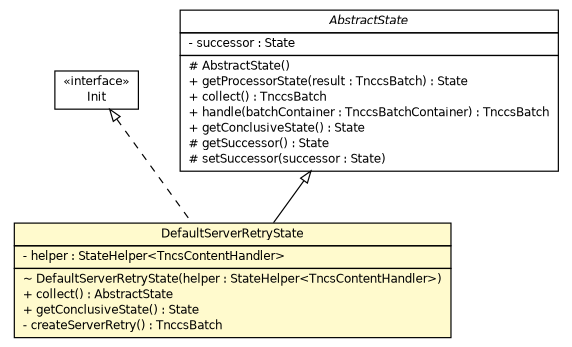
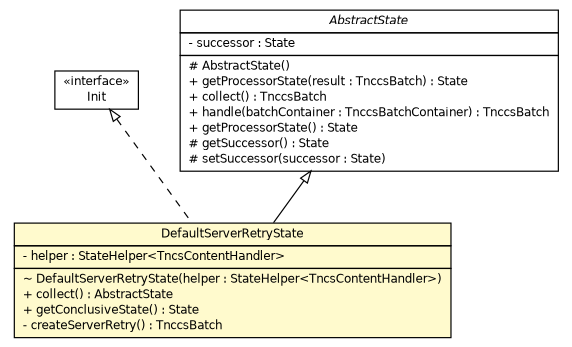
  digraph {
    nodesep=0.25
    ranksep=0.5
    node [fontcolor=black fontname=Helvetica fontsize=10.0 shape=plaintext]
    edge [arrowtail=empty dir=back fontname=Helvetica fontsize=10 headport=p labelfontname=Helvetica labelfontsize=10 tailport=p]
    n1 [label=<<table title="de.hsbremen.tc.tnc.tnccs.session.statemachine.Init" border="0" cellborder="1" cellspacing="0" cellpadding="2" port="p" href="../Init.html"> 		<tr><td><table border="0" cellspacing="0" cellpadding="1"> <tr><td align="center" balign="center"> &#171;interface&#187; </td></tr> <tr><td align="center" balign="center"> Init </td></tr> 		</table></td></tr> 		</table>>]
    n2 [label=<<table title="de.hsbremen.tc.tnc.tnccs.session.statemachine.simple.DefaultServerRetryState" border="0" cellborder="1" cellspacing="0" cellpadding="2" port="p" bgcolor="lemonChiffon" href="./DefaultServerRetryState.html"> 		<tr><td><table border="0" cellspacing="0" cellpadding="1"> <tr><td align="center" balign="center"> DefaultServerRetryState </td></tr> 		</table></td></tr> 		<tr><td><table border="0" cellspacing="0" cellpadding="1"> <tr><td align="left" balign="left"> - helper : StateHelper&lt;TncsContentHandler&gt; </td></tr> 		</table></td></tr> 		<tr><td><table border="0" cellspacing="0" cellpadding="1"> <tr><td align="left" balign="left"> ~ DefaultServerRetryState(helper : StateHelper&lt;TncsContentHandler&gt;) </td></tr> <tr><td align="left" balign="left"> + collect() : AbstractState </td></tr> <tr><td align="left" balign="left"> + getConclusiveState() : State </td></tr> <tr><td align="left" balign="left"> - createServerRetry() : TnccsBatch </td></tr> 		</table></td></tr> 		</table>>]
-   n3 [label=<<table title="de.hsbremen.tc.tnc.tnccs.session.statemachine.AbstractState" border="0" cellborder="1" cellspacing="0" cellpadding="2" port="p" href="../AbstractState.html"> 		<tr><td><table border="0" cellspacing="0" cellpadding="1"> <tr><td align="center" balign="center"><font face="Helvetica-Oblique"> AbstractState </font></td></tr> 		</table></td></tr> 		<tr><td><table border="0" cellspacing="0" cellpadding="1"> <tr><td align="left" balign="left"> - successor : State </td></tr> 		</table></td></tr> 		<tr><td><table border="0" cellspacing="0" cellpadding="1"> <tr><td align="left" balign="left"> # AbstractState() </td></tr> <tr><td align="left" balign="left"> + getProcessorState(result : TnccsBatch) : State </td></tr> <tr><td align="left" balign="left"> + collect() : TnccsBatch </td></tr> <tr><td align="left" balign="left"> + handle(batchContainer : TnccsBatchContainer) : TnccsBatch </td></tr> <tr><td align="left" balign="left"> + getConclusiveState() : State </td></tr> <tr><td align="left" balign="left"> # getSuccessor() : State </td></tr> <tr><td align="left" balign="left"> # setSuccessor(successor : State) </td></tr> 		</table></td></tr> 		</table>>]
+   n3 [label=<<table title="de.hsbremen.tc.tnc.tnccs.session.statemachine.AbstractState" border="0" cellborder="1" cellspacing="0" cellpadding="2" port="p" href="../AbstractState.html"> 		<tr><td><table border="0" cellspacing="0" cellpadding="1"> <tr><td align="center" balign="center"><font face="Helvetica-Oblique"> AbstractState </font></td></tr> 		</table></td></tr> 		<tr><td><table border="0" cellspacing="0" cellpadding="1"> <tr><td align="left" balign="left"> - successor : State </td></tr> 		</table></td></tr> 		<tr><td><table border="0" cellspacing="0" cellpadding="1"> <tr><td align="left" balign="left"> # AbstractState() </td></tr> <tr><td align="left" balign="left"> + getProcessorState(result : TnccsBatch) : State </td></tr> <tr><td align="left" balign="left"> + collect() : TnccsBatch </td></tr> <tr><td align="left" balign="left"> + handle(batchContainer : TnccsBatchContainer) : TnccsBatch </td></tr> <tr><td align="left" balign="left"> + getProcessorState() : State </td></tr> <tr><td align="left" balign="left"> # getSuccessor() : State </td></tr> <tr><td align="left" balign="left"> # setSuccessor(successor : State) </td></tr> 		</table></td></tr> 		</table>>]
    n1 -> n2 [style=dashed]
    n3 -> n2
  }
